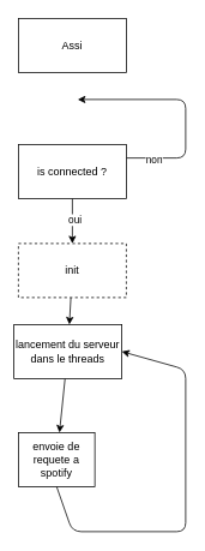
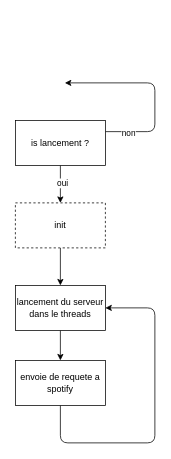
  <mxCell id="0" />
  <mxCell id="1" parent="0" />
- <mxCell id="2" value="Assi" style="rounded=0;whiteSpace=wrap;html=1;" vertex="1" parent="1"><mxGeometry x="20" y="20" width="120" height="60" as="geometry" /></mxCell>
  <mxCell id="3" style="edgeStyle=none;html=1;exitX=1;exitY=0.25;exitDx=0;exitDy=0;" edge="1" parent="1" source="7"><mxGeometry relative="1" as="geometry"><mxPoint x="86" y="110" as="targetPoint" /><Array as="points"><mxPoint x="206" y="175" /><mxPoint x="206" y="110" /></Array></mxGeometry></mxCell>
  <mxCell id="4" value="non" style="edgeLabel;html=1;align=center;verticalAlign=middle;resizable=0;points=[];" vertex="1" connectable="0" parent="3"><mxGeometry x="-0.762" y="-1" relative="1" as="geometry"><mxPoint as="offset" /></mxGeometry></mxCell>
  <mxCell id="5" value="" style="edgeStyle=none;html=1;" edge="1" parent="1" source="7" target="9"><mxGeometry relative="1" as="geometry" /></mxCell>
  <mxCell id="6" value="oui&lt;br&gt;" style="edgeLabel;html=1;align=center;verticalAlign=middle;resizable=0;points=[];" vertex="1" connectable="0" parent="5"><mxGeometry x="-0.087" y="2" relative="1" as="geometry"><mxPoint as="offset" /></mxGeometry></mxCell>
- <mxCell id="7" value="is connected ?" style="rounded=0;whiteSpace=wrap;html=1;" vertex="1" parent="1"><mxGeometry x="20" y="160" width="120" height="60" as="geometry" /></mxCell>
+ <mxCell id="7" value="is lancement ?" style="rounded=0;whiteSpace=wrap;html=1;" vertex="1" parent="1"><mxGeometry x="20" y="160" width="120" height="60" as="geometry" /></mxCell>
  <mxCell id="8" value="" style="edgeStyle=none;html=1;" edge="1" parent="1" source="9" target="11"><mxGeometry relative="1" as="geometry" /></mxCell>
  <mxCell id="9" value="init" style="whiteSpace=wrap;html=1;rounded=0;dashed=1;" vertex="1" parent="1"><mxGeometry x="20" y="270" width="120" height="60" as="geometry" /></mxCell>
  <mxCell id="10" value="" style="edgeStyle=none;html=1;" edge="1" parent="1" source="11" target="13"><mxGeometry relative="1" as="geometry" /></mxCell>
- <mxCell id="11" value="lancement du serveur dans le threads" style="whiteSpace=wrap;html=1;rounded=0;" vertex="1" parent="1"><mxGeometry x="15" y="360" width="120" height="60" as="geometry" /></mxCell>
+ <mxCell id="11" value="lancement du serveur dans le threads" style="whiteSpace=wrap;html=1;rounded=0;" vertex="1" parent="1"><mxGeometry x="20" y="380" width="120" height="60" as="geometry" /></mxCell>
  <mxCell id="12" style="edgeStyle=none;html=1;exitX=0.5;exitY=1;exitDx=0;exitDy=0;entryX=1;entryY=0.5;entryDx=0;entryDy=0;" edge="1" parent="1" source="13" target="11"><mxGeometry relative="1" as="geometry"><Array as="points"><mxPoint x="80" y="590" /><mxPoint x="206" y="590" /><mxPoint x="206" y="410" /></Array></mxGeometry></mxCell>
- <mxCell id="13" value="envoie de requete a spotify" style="whiteSpace=wrap;html=1;rounded=0;" vertex="1" parent="1"><mxGeometry x="20" y="480" width="85" height="60" as="geometry" /></mxCell>
+ <mxCell id="13" value="envoie de requete a spotify" style="whiteSpace=wrap;html=1;rounded=0;" vertex="1" parent="1"><mxGeometry x="20" y="480" width="120" height="60" as="geometry" /></mxCell>
